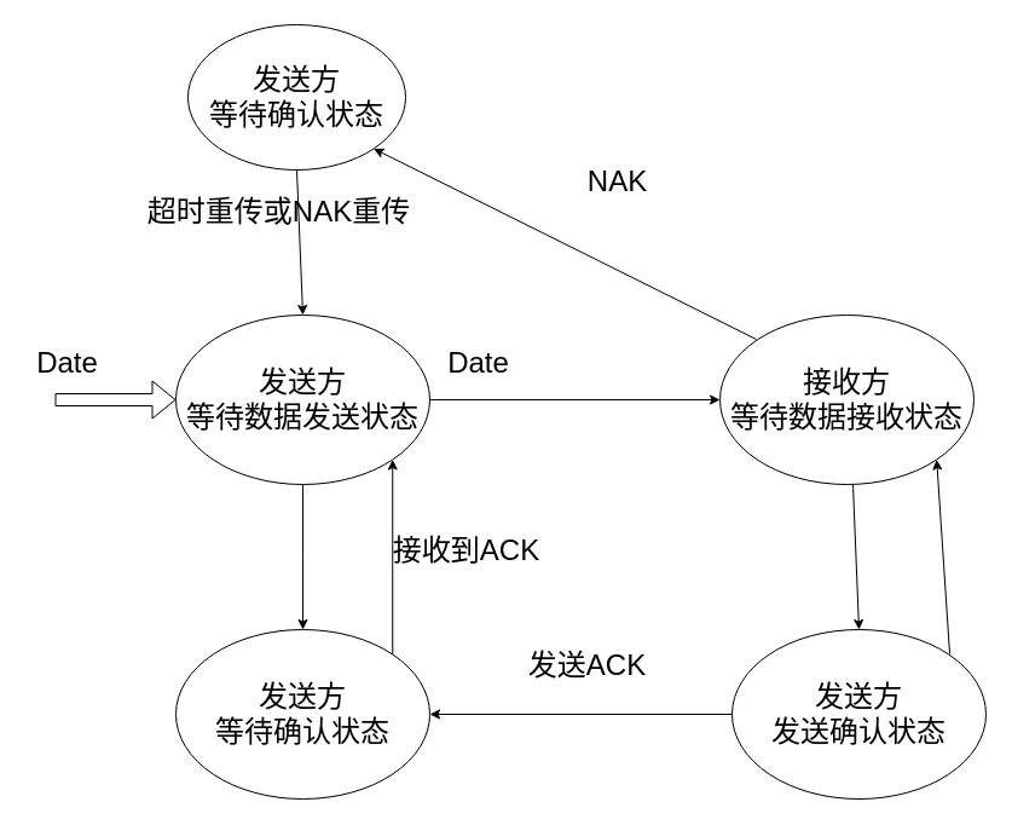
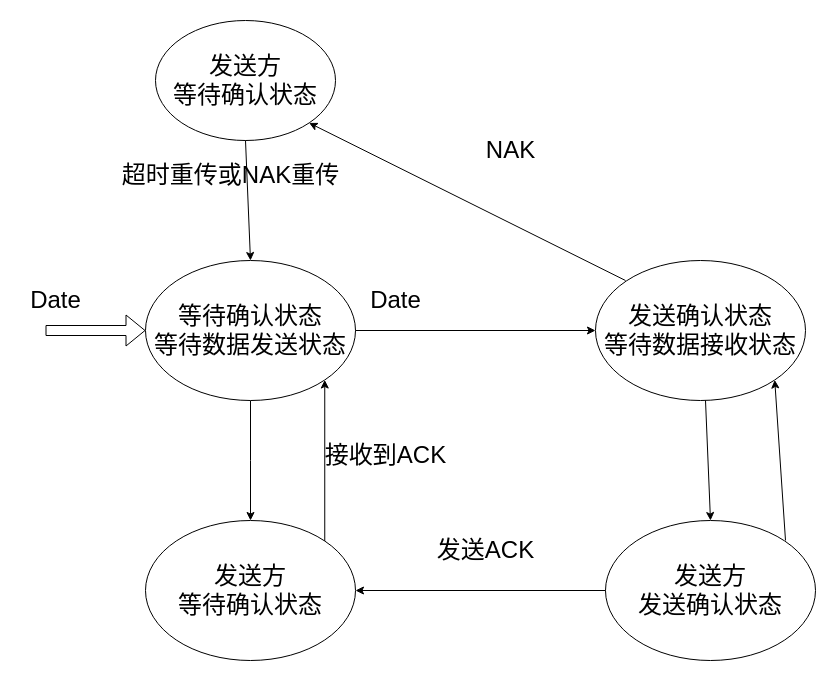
  <mxCell id="0" />
  <mxCell id="1" parent="0" />
  <mxCell id="2" value="" style="edgeStyle=orthogonalEdgeStyle;rounded=0;orthogonalLoop=1;jettySize=auto;html=1;" edge="1" parent="1" source="3"><mxGeometry relative="1" as="geometry"><mxPoint x="250" y="520" as="targetPoint" /></mxGeometry></mxCell>
- <mxCell id="3" value="&lt;font style=&quot;font-size: 24px;&quot;&gt;发送方&lt;br&gt;等待数据发送状态&lt;/font&gt;" style="ellipse;whiteSpace=wrap;html=1;" vertex="1" parent="1"><mxGeometry x="145" y="260" width="210" height="140" as="geometry" /></mxCell>
- <mxCell id="4" value="&lt;font style=&quot;font-size: 24px;&quot;&gt;接收方&lt;br&gt;等待数据接收状态&lt;/font&gt;" style="ellipse;whiteSpace=wrap;html=1;" vertex="1" parent="1"><mxGeometry x="595" y="260" width="210" height="140" as="geometry" /></mxCell>
+ <mxCell id="3" value="&lt;font style=&quot;font-size: 24px;&quot;&gt;等待确认状态&lt;br&gt;等待数据发送状态&lt;/font&gt;" style="ellipse;whiteSpace=wrap;html=1;" vertex="1" parent="1"><mxGeometry x="145" y="260" width="210" height="140" as="geometry" /></mxCell>
+ <mxCell id="4" value="&lt;font style=&quot;font-size: 24px;&quot;&gt;发送确认状态&lt;br&gt;等待数据接收状态&lt;/font&gt;" style="ellipse;whiteSpace=wrap;html=1;" vertex="1" parent="1"><mxGeometry x="595" y="260" width="210" height="140" as="geometry" /></mxCell>
  <mxCell id="5" value="&lt;font style=&quot;font-size: 24px;&quot;&gt;发送方&lt;br&gt;等待确认状态&lt;/font&gt;" style="ellipse;whiteSpace=wrap;html=1;" vertex="1" parent="1"><mxGeometry x="145" y="520" width="210" height="140" as="geometry" /></mxCell>
  <mxCell id="6" value="&lt;font style=&quot;font-size: 24px;&quot;&gt;发送方&lt;br&gt;发送确认状态&lt;/font&gt;" style="ellipse;whiteSpace=wrap;html=1;" vertex="1" parent="1"><mxGeometry x="605" y="520" width="210" height="140" as="geometry" /></mxCell>
  <mxCell id="7" value="&lt;font style=&quot;font-size: 24px;&quot;&gt;Date&lt;/font&gt;" style="text;html=1;align=center;verticalAlign=middle;resizable=0;points=[];autosize=1;strokeColor=none;fillColor=none;" vertex="1" parent="1"><mxGeometry x="360" y="280" width="70" height="40" as="geometry" /></mxCell>
  <mxCell id="8" value="" style="endArrow=classic;html=1;rounded=0;entryX=0;entryY=0.5;entryDx=0;entryDy=0;" edge="1" parent="1" target="4"><mxGeometry width="50" height="50" relative="1" as="geometry"><mxPoint x="355" y="330" as="sourcePoint" /><mxPoint x="405" y="280" as="targetPoint" /></mxGeometry></mxCell>
  <mxCell id="9" value="" style="endArrow=classic;html=1;rounded=0;entryX=0.5;entryY=0;entryDx=0;entryDy=0;" edge="1" parent="1" target="6"><mxGeometry width="50" height="50" relative="1" as="geometry"><mxPoint x="705" y="400" as="sourcePoint" /><mxPoint x="755" y="350" as="targetPoint" /></mxGeometry></mxCell>
  <mxCell id="10" value="&lt;font style=&quot;font-size: 24px;&quot;&gt;发送ACK&lt;/font&gt;" style="text;html=1;align=center;verticalAlign=middle;resizable=0;points=[];autosize=1;strokeColor=none;fillColor=none;" vertex="1" parent="1"><mxGeometry x="425" y="530" width="120" height="40" as="geometry" /></mxCell>
  <mxCell id="11" value="" style="endArrow=classic;html=1;rounded=0;entryX=1;entryY=0.5;entryDx=0;entryDy=0;" edge="1" parent="1" target="5"><mxGeometry width="50" height="50" relative="1" as="geometry"><mxPoint x="605" y="590" as="sourcePoint" /><mxPoint x="655" y="540" as="targetPoint" /></mxGeometry></mxCell>
  <mxCell id="12" value="" style="endArrow=classic;html=1;rounded=0;entryX=1;entryY=1;entryDx=0;entryDy=0;exitX=1;exitY=0;exitDx=0;exitDy=0;" edge="1" parent="1" source="5" target="3"><mxGeometry width="50" height="50" relative="1" as="geometry"><mxPoint x="155" y="560" as="sourcePoint" /><mxPoint x="205" y="510" as="targetPoint" /></mxGeometry></mxCell>
  <mxCell id="13" value="&lt;font style=&quot;font-size: 24px;&quot;&gt;接收到ACK&lt;/font&gt;" style="text;html=1;align=center;verticalAlign=middle;resizable=0;points=[];autosize=1;strokeColor=none;fillColor=none;" vertex="1" parent="1"><mxGeometry x="315" y="435" width="140" height="40" as="geometry" /></mxCell>
  <mxCell id="14" value="&lt;font style=&quot;font-size: 24px;&quot;&gt;发送方&lt;br&gt;等待确认状态&lt;/font&gt;" style="ellipse;whiteSpace=wrap;html=1;" vertex="1" parent="1"><mxGeometry x="155" y="20" width="180" height="120" as="geometry" /></mxCell>
  <mxCell id="15" value="" style="endArrow=classic;html=1;rounded=0;entryX=1;entryY=1;entryDx=0;entryDy=0;" edge="1" parent="1" target="14"><mxGeometry width="50" height="50" relative="1" as="geometry"><mxPoint x="625" y="280" as="sourcePoint" /><mxPoint x="675" y="230" as="targetPoint" /></mxGeometry></mxCell>
  <mxCell id="16" value="&lt;font style=&quot;font-size: 24px;&quot;&gt;NAK&lt;/font&gt;" style="text;html=1;align=center;verticalAlign=middle;resizable=0;points=[];autosize=1;strokeColor=none;fillColor=none;" vertex="1" parent="1"><mxGeometry x="475" y="130" width="70" height="40" as="geometry" /></mxCell>
  <mxCell id="17" value="" style="endArrow=classic;html=1;rounded=0;entryX=0.5;entryY=0;entryDx=0;entryDy=0;" edge="1" parent="1" target="3"><mxGeometry width="50" height="50" relative="1" as="geometry"><mxPoint x="245" y="140" as="sourcePoint" /><mxPoint x="295" y="90" as="targetPoint" /></mxGeometry></mxCell>
  <mxCell id="18" value="&lt;font style=&quot;font-size: 24px;&quot;&gt;超时重传或NAK重传&lt;/font&gt;" style="text;html=1;align=center;verticalAlign=middle;resizable=0;points=[];autosize=1;strokeColor=none;fillColor=none;" vertex="1" parent="1"><mxGeometry x="110" y="155" width="240" height="40" as="geometry" /></mxCell>
  <mxCell id="19" value="" style="endArrow=classic;html=1;rounded=0;entryX=1;entryY=1;entryDx=0;entryDy=0;" edge="1" parent="1" target="4"><mxGeometry width="50" height="50" relative="1" as="geometry"><mxPoint x="785" y="540" as="sourcePoint" /><mxPoint x="835" y="490" as="targetPoint" /></mxGeometry></mxCell>
  <mxCell id="20" value="" style="shape=flexArrow;endArrow=classic;html=1;rounded=0;" edge="1" parent="1"><mxGeometry width="50" height="50" relative="1" as="geometry"><mxPoint x="45" y="330" as="sourcePoint" /><mxPoint x="145" y="330" as="targetPoint" /></mxGeometry></mxCell>
  <mxCell id="21" value="&lt;font style=&quot;font-size: 24px;&quot;&gt;Date&lt;/font&gt;" style="text;html=1;align=center;verticalAlign=middle;resizable=0;points=[];autosize=1;strokeColor=none;fillColor=none;" vertex="1" parent="1"><mxGeometry x="20" y="280" width="70" height="40" as="geometry" /></mxCell>
